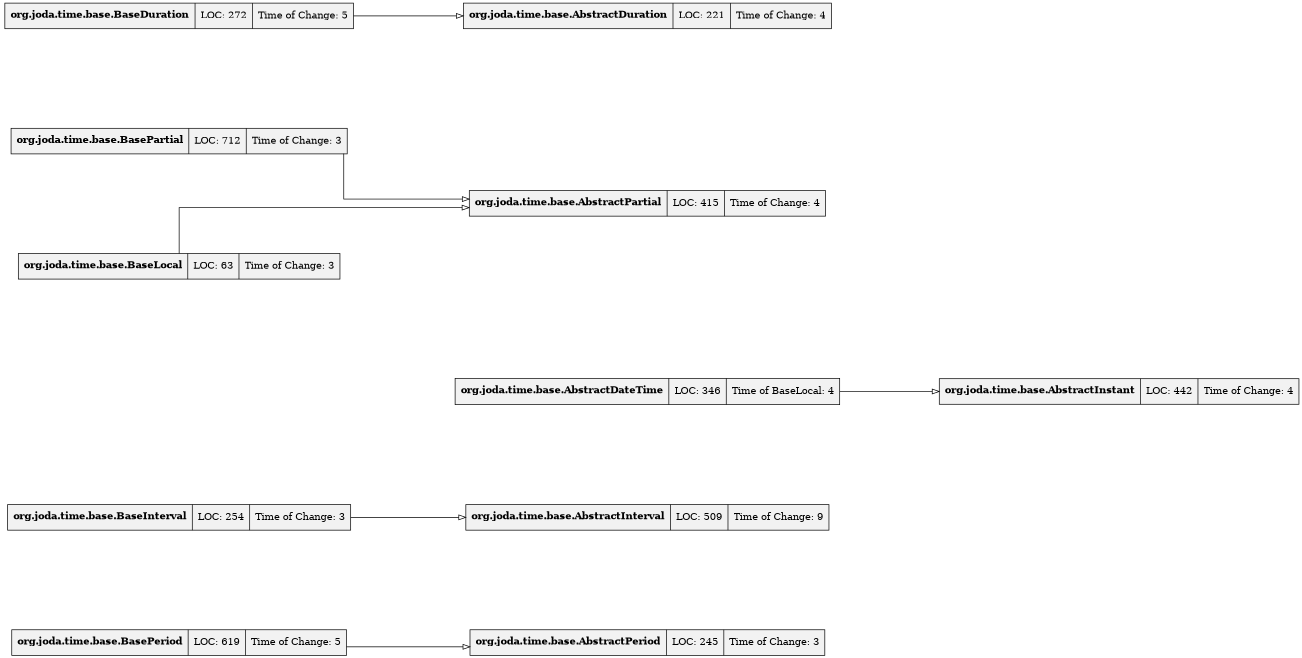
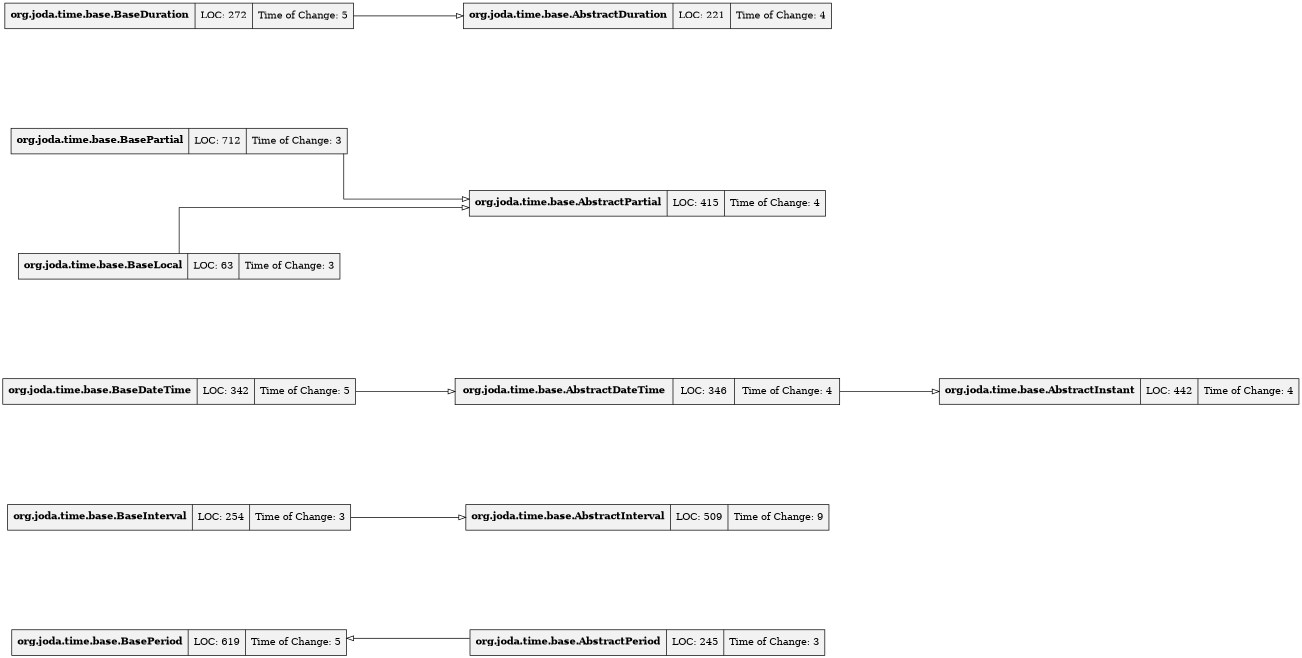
  digraph {
    nodesep=2.0
    rankdir=LR
    ranksep=2.0
    splines=ortho
    node [fillcolor=gray95 shape=record style=filled]
    edge [arrowhead=onormal]
    n1 [label=<{<b>org.joda.time.base.BasePeriod</b>|LOC: 619<br/>|Time of Change: 5<br/>}>]
    n2 [label=<{<b>org.joda.time.base.AbstractPeriod</b>|LOC: 245<br/>|Time of Change: 3<br/>}>]
    n3 [label=<{<b>org.joda.time.base.AbstractInterval</b>|LOC: 509<br/>|Time of Change: 9<br/>}>]
    n4 [label=<{<b>org.joda.time.base.AbstractInstant</b>|LOC: 442<br/>|Time of Change: 4<br/>}>]
    n5 [label=<{<b>org.joda.time.base.AbstractPartial</b>|LOC: 415<br/>|Time of Change: 4<br/>}>]
-   n6 [label=<{<b>org.joda.time.base.AbstractDateTime</b>|LOC: 346<br/>|Time of BaseLocal: 4<br/>}>]
+   n6 [label=<{<b>org.joda.time.base.AbstractDateTime</b>|LOC: 346<br/>|Time of Change: 4<br/>}>]
+   n7 [label=<{<b>org.joda.time.base.BaseDateTime</b>|LOC: 342<br/>|Time of Change: 5<br/>}>]
    n8 [label=<{<b>org.joda.time.base.BasePartial</b>|LOC: 712<br/>|Time of Change: 3<br/>}>]
    n9 [label=<{<b>org.joda.time.base.BaseDuration</b>|LOC: 272<br/>|Time of Change: 5<br/>}>]
    n10 [label=<{<b>org.joda.time.base.AbstractDuration</b>|LOC: 221<br/>|Time of Change: 4<br/>}>]
    n11 [label=<{<b>org.joda.time.base.BaseInterval</b>|LOC: 254<br/>|Time of Change: 3<br/>}>]
    n12 [label=<{<b>org.joda.time.base.BaseLocal</b>|LOC: 63<br/>|Time of Change: 3<br/>}>]
-   n1 -> n2
+   n2 -> n1
    n6 -> n4
+   n7 -> n6
    n8 -> n5
    n9 -> n10
    n11 -> n3
    n12 -> n5
  }
